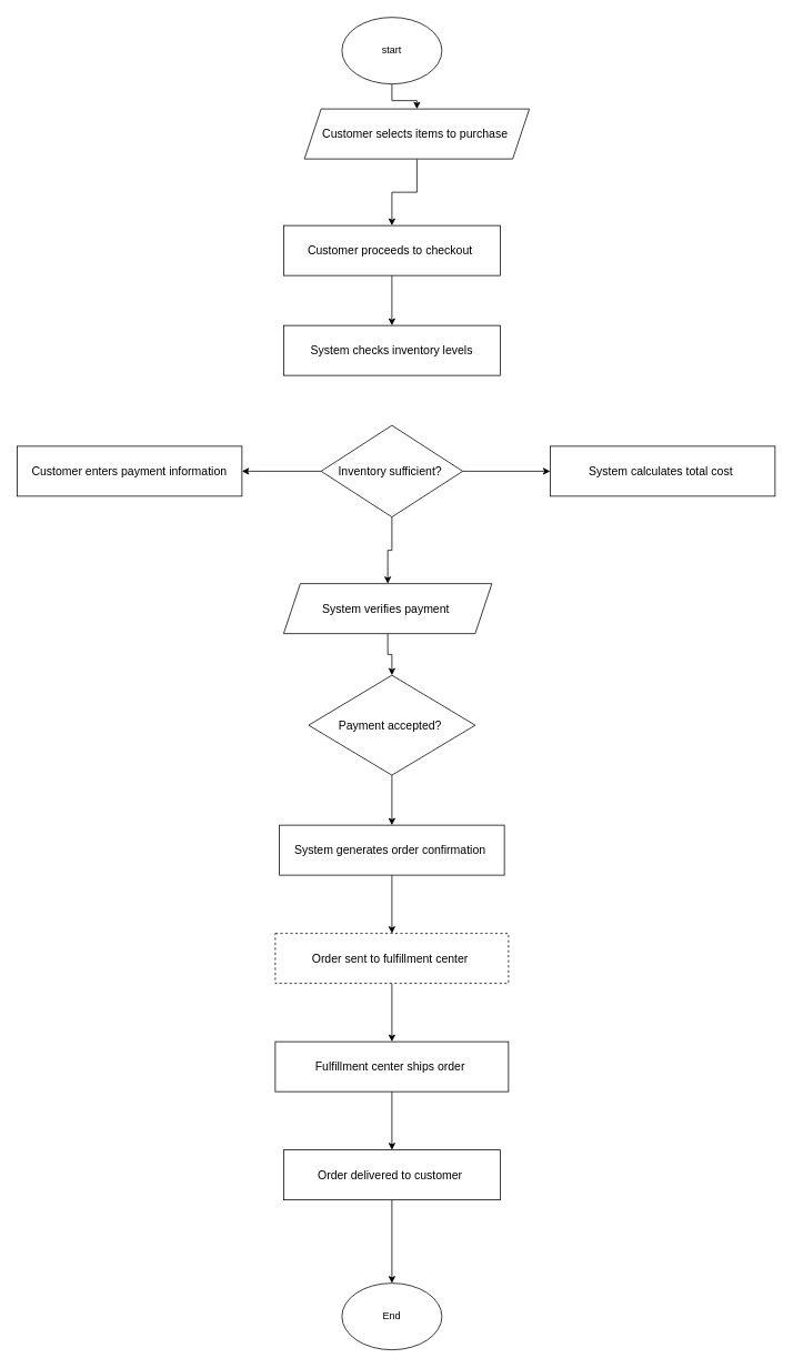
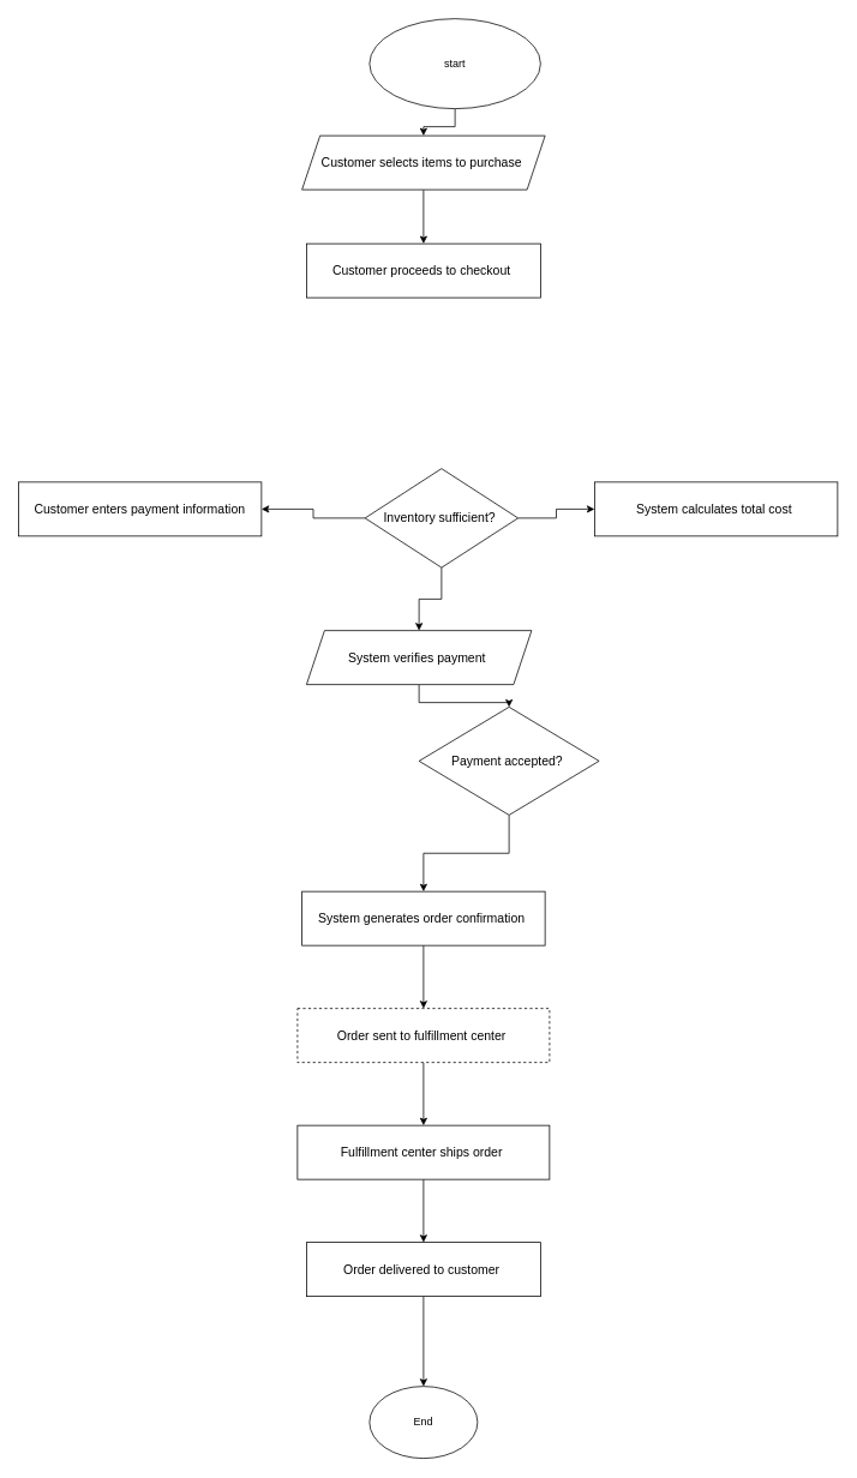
  <mxCell id="0" />
  <mxCell id="1" parent="0" />
  <mxCell id="2" style="edgeStyle=orthogonalEdgeStyle;rounded=0;orthogonalLoop=1;jettySize=auto;html=1;entryX=0.5;entryY=0;entryDx=0;entryDy=0;" edge="1" parent="1" source="3" target="5"><mxGeometry relative="1" as="geometry" /></mxCell>
- <mxCell id="3" value="start" style="ellipse;whiteSpace=wrap;html=1;" vertex="1" parent="1"><mxGeometry x="410" y="20" width="120" height="80" as="geometry" /></mxCell>
+ <mxCell id="3" value="start" style="ellipse;whiteSpace=wrap;html=1;" vertex="1" parent="1"><mxGeometry x="410" y="20" width="190" height="100" as="geometry" /></mxCell>
  <mxCell id="4" style="edgeStyle=orthogonalEdgeStyle;rounded=0;orthogonalLoop=1;jettySize=auto;html=1;exitX=0.5;exitY=1;exitDx=0;exitDy=0;entryX=0.5;entryY=0;entryDx=0;entryDy=0;" edge="1" parent="1" source="5" target="7"><mxGeometry relative="1" as="geometry" /></mxCell>
- <mxCell id="5" value="&lt;div style=&quot;box-sizing: border-box ; font-family: , &amp;#34;blinkmacsystemfont&amp;#34; , &amp;#34;segoe ui&amp;#34; , , &amp;#34;apple color emoji&amp;#34; , &amp;#34;segoe ui emoji&amp;#34; , &amp;#34;segoe ui web&amp;#34; , sans-serif ; font-size: 14px&quot;&gt;Customer selects items to purchase&amp;nbsp;&lt;/div&gt;" style="shape=parallelogram;perimeter=parallelogramPerimeter;whiteSpace=wrap;html=1;fixedSize=1;" vertex="1" parent="1"><mxGeometry x="365" y="130" width="270" height="60" as="geometry" /></mxCell>
- <mxCell id="6" style="edgeStyle=orthogonalEdgeStyle;rounded=0;orthogonalLoop=1;jettySize=auto;html=1;entryX=0.5;entryY=0;entryDx=0;entryDy=0;" edge="1" parent="1" source="7" target="8"><mxGeometry relative="1" as="geometry" /></mxCell>
+ <mxCell id="5" value="&lt;div style=&quot;box-sizing: border-box ; font-family: , &amp;#34;blinkmacsystemfont&amp;#34; , &amp;#34;segoe ui&amp;#34; , , &amp;#34;apple color emoji&amp;#34; , &amp;#34;segoe ui emoji&amp;#34; , &amp;#34;segoe ui web&amp;#34; , sans-serif ; font-size: 14px&quot;&gt;Customer selects items to purchase&amp;nbsp;&lt;/div&gt;" style="shape=parallelogram;perimeter=parallelogramPerimeter;whiteSpace=wrap;html=1;fixedSize=1;" vertex="1" parent="1"><mxGeometry x="335" y="150" width="270" height="60" as="geometry" /></mxCell>
  <mxCell id="7" value="&lt;div style=&quot;box-sizing: border-box ; font-family: , &amp;#34;blinkmacsystemfont&amp;#34; , &amp;#34;segoe ui&amp;#34; , , &amp;#34;apple color emoji&amp;#34; , &amp;#34;segoe ui emoji&amp;#34; , &amp;#34;segoe ui web&amp;#34; , sans-serif ; font-size: 14px&quot;&gt;Customer proceeds to checkout&amp;nbsp;&lt;/div&gt;" style="rounded=0;whiteSpace=wrap;html=1;" vertex="1" parent="1"><mxGeometry x="340" y="270" width="260" height="60" as="geometry" /></mxCell>
- <mxCell id="8" value="&lt;div style=&quot;box-sizing: border-box ; font-family: , &amp;#34;blinkmacsystemfont&amp;#34; , &amp;#34;segoe ui&amp;#34; , , &amp;#34;apple color emoji&amp;#34; , &amp;#34;segoe ui emoji&amp;#34; , &amp;#34;segoe ui web&amp;#34; , sans-serif ; font-size: 14px&quot;&gt;&lt;div style=&quot;box-sizing: border-box ; font-family: , &amp;#34;blinkmacsystemfont&amp;#34; , &amp;#34;segoe ui&amp;#34; , , &amp;#34;apple color emoji&amp;#34; , &amp;#34;segoe ui emoji&amp;#34; , &amp;#34;segoe ui web&amp;#34; , sans-serif&quot;&gt;System checks inventory levels&lt;/div&gt;&lt;/div&gt;" style="rounded=0;whiteSpace=wrap;html=1;" vertex="1" parent="1"><mxGeometry x="340" y="390" width="260" height="60" as="geometry" /></mxCell>
  <mxCell id="9" style="edgeStyle=orthogonalEdgeStyle;rounded=0;orthogonalLoop=1;jettySize=auto;html=1;exitX=0;exitY=0.5;exitDx=0;exitDy=0;entryX=1;entryY=0.5;entryDx=0;entryDy=0;" edge="1" parent="1" source="12" target="14"><mxGeometry relative="1" as="geometry" /></mxCell>
  <mxCell id="10" style="edgeStyle=orthogonalEdgeStyle;rounded=0;orthogonalLoop=1;jettySize=auto;html=1;entryX=0;entryY=0.5;entryDx=0;entryDy=0;" edge="1" parent="1" source="12" target="13"><mxGeometry relative="1" as="geometry" /></mxCell>
  <mxCell id="11" style="edgeStyle=orthogonalEdgeStyle;rounded=0;orthogonalLoop=1;jettySize=auto;html=1;exitX=0.5;exitY=1;exitDx=0;exitDy=0;entryX=0.5;entryY=0;entryDx=0;entryDy=0;" edge="1" parent="1" source="12" target="16"><mxGeometry relative="1" as="geometry" /></mxCell>
- <mxCell id="12" value="&lt;div style=&quot;box-sizing: border-box ; font-family: , &amp;#34;blinkmacsystemfont&amp;#34; , &amp;#34;segoe ui&amp;#34; , , &amp;#34;apple color emoji&amp;#34; , &amp;#34;segoe ui emoji&amp;#34; , &amp;#34;segoe ui web&amp;#34; , sans-serif ; font-size: 14px&quot;&gt;Inventory sufficient?&amp;nbsp;&lt;/div&gt;" style="rhombus;whiteSpace=wrap;html=1;" vertex="1" parent="1"><mxGeometry x="385" y="510" width="170" height="110" as="geometry" /></mxCell>
+ <mxCell id="12" value="&lt;div style=&quot;box-sizing: border-box ; font-family: , &amp;#34;blinkmacsystemfont&amp;#34; , &amp;#34;segoe ui&amp;#34; , , &amp;#34;apple color emoji&amp;#34; , &amp;#34;segoe ui emoji&amp;#34; , &amp;#34;segoe ui web&amp;#34; , sans-serif ; font-size: 14px&quot;&gt;Inventory sufficient?&amp;nbsp;&lt;/div&gt;" style="rhombus;whiteSpace=wrap;html=1;" vertex="1" parent="1"><mxGeometry x="405" y="520" width="170" height="110" as="geometry" /></mxCell>
  <mxCell id="13" value="&lt;div style=&quot;box-sizing: border-box ; font-family: , &amp;#34;blinkmacsystemfont&amp;#34; , &amp;#34;segoe ui&amp;#34; , , &amp;#34;apple color emoji&amp;#34; , &amp;#34;segoe ui emoji&amp;#34; , &amp;#34;segoe ui web&amp;#34; , sans-serif ; font-size: 14px&quot;&gt;System calculates total cost&amp;nbsp;&lt;/div&gt;" style="rounded=0;whiteSpace=wrap;html=1;" vertex="1" parent="1"><mxGeometry x="660" y="535" width="270" height="60" as="geometry" /></mxCell>
  <mxCell id="14" value="&lt;div style=&quot;box-sizing: border-box ; font-family: , &amp;#34;blinkmacsystemfont&amp;#34; , &amp;#34;segoe ui&amp;#34; , , &amp;#34;apple color emoji&amp;#34; , &amp;#34;segoe ui emoji&amp;#34; , &amp;#34;segoe ui web&amp;#34; , sans-serif ; font-size: 14px&quot;&gt;Customer enters payment information&lt;/div&gt;" style="rounded=0;whiteSpace=wrap;html=1;" vertex="1" parent="1"><mxGeometry x="20" y="535" width="270" height="60" as="geometry" /></mxCell>
  <mxCell id="15" style="edgeStyle=orthogonalEdgeStyle;rounded=0;orthogonalLoop=1;jettySize=auto;html=1;entryX=0.5;entryY=0;entryDx=0;entryDy=0;" edge="1" parent="1" source="16" target="18"><mxGeometry relative="1" as="geometry" /></mxCell>
  <mxCell id="16" value="&lt;div style=&quot;box-sizing: border-box ; font-family: , &amp;#34;blinkmacsystemfont&amp;#34; , &amp;#34;segoe ui&amp;#34; , , &amp;#34;apple color emoji&amp;#34; , &amp;#34;segoe ui emoji&amp;#34; , &amp;#34;segoe ui web&amp;#34; , sans-serif ; font-size: 14px&quot;&gt;System verifies payment&amp;nbsp;&lt;/div&gt;" style="shape=parallelogram;perimeter=parallelogramPerimeter;whiteSpace=wrap;html=1;fixedSize=1;" vertex="1" parent="1"><mxGeometry x="340" y="700" width="250" height="60" as="geometry" /></mxCell>
  <mxCell id="17" style="edgeStyle=orthogonalEdgeStyle;rounded=0;orthogonalLoop=1;jettySize=auto;html=1;entryX=0.5;entryY=0;entryDx=0;entryDy=0;" edge="1" parent="1" source="18" target="20"><mxGeometry relative="1" as="geometry" /></mxCell>
- <mxCell id="18" value="&lt;div style=&quot;box-sizing: border-box ; font-family: , &amp;#34;blinkmacsystemfont&amp;#34; , &amp;#34;segoe ui&amp;#34; , , &amp;#34;apple color emoji&amp;#34; , &amp;#34;segoe ui emoji&amp;#34; , &amp;#34;segoe ui web&amp;#34; , sans-serif ; font-size: 14px&quot;&gt;Payment accepted?&amp;nbsp;&lt;/div&gt;" style="rhombus;whiteSpace=wrap;html=1;" vertex="1" parent="1"><mxGeometry x="370" y="810" width="200" height="120" as="geometry" /></mxCell>
+ <mxCell id="18" value="&lt;div style=&quot;box-sizing: border-box ; font-family: , &amp;#34;blinkmacsystemfont&amp;#34; , &amp;#34;segoe ui&amp;#34; , , &amp;#34;apple color emoji&amp;#34; , &amp;#34;segoe ui emoji&amp;#34; , &amp;#34;segoe ui web&amp;#34; , sans-serif ; font-size: 14px&quot;&gt;Payment accepted?&amp;nbsp;&lt;/div&gt;" style="rhombus;whiteSpace=wrap;html=1;" vertex="1" parent="1"><mxGeometry x="465" y="785" width="200" height="120" as="geometry" /></mxCell>
  <mxCell id="19" style="edgeStyle=orthogonalEdgeStyle;rounded=0;orthogonalLoop=1;jettySize=auto;html=1;exitX=0.5;exitY=1;exitDx=0;exitDy=0;entryX=0.5;entryY=0;entryDx=0;entryDy=0;" edge="1" parent="1" source="20" target="22"><mxGeometry relative="1" as="geometry" /></mxCell>
  <mxCell id="20" value="&lt;div style=&quot;box-sizing: border-box ; font-family: , &amp;#34;blinkmacsystemfont&amp;#34; , &amp;#34;segoe ui&amp;#34; , , &amp;#34;apple color emoji&amp;#34; , &amp;#34;segoe ui emoji&amp;#34; , &amp;#34;segoe ui web&amp;#34; , sans-serif ; font-size: 14px&quot;&gt;System generates order confirmation&amp;nbsp;&lt;/div&gt;" style="rounded=0;whiteSpace=wrap;html=1;" vertex="1" parent="1"><mxGeometry x="335" y="990" width="270" height="60" as="geometry" /></mxCell>
  <mxCell id="21" style="edgeStyle=orthogonalEdgeStyle;rounded=0;orthogonalLoop=1;jettySize=auto;html=1;exitX=0.5;exitY=1;exitDx=0;exitDy=0;entryX=0.5;entryY=0;entryDx=0;entryDy=0;" edge="1" parent="1" source="22" target="24"><mxGeometry relative="1" as="geometry" /></mxCell>
  <mxCell id="22" value="&lt;div style=&quot;box-sizing: border-box ; font-family: , &amp;#34;blinkmacsystemfont&amp;#34; , &amp;#34;segoe ui&amp;#34; , , &amp;#34;apple color emoji&amp;#34; , &amp;#34;segoe ui emoji&amp;#34; , &amp;#34;segoe ui web&amp;#34; , sans-serif ; font-size: 14px&quot;&gt;&lt;div style=&quot;box-sizing: border-box ; font-family: , &amp;#34;blinkmacsystemfont&amp;#34; , &amp;#34;segoe ui&amp;#34; , , &amp;#34;apple color emoji&amp;#34; , &amp;#34;segoe ui emoji&amp;#34; , &amp;#34;segoe ui web&amp;#34; , sans-serif&quot;&gt;Order sent to fulfillment center&amp;nbsp;&lt;/div&gt;&lt;/div&gt;" style="rounded=0;whiteSpace=wrap;html=1;dashed=1;" vertex="1" parent="1"><mxGeometry x="330" y="1120" width="280" height="60" as="geometry" /></mxCell>
  <mxCell id="23" style="edgeStyle=orthogonalEdgeStyle;rounded=0;orthogonalLoop=1;jettySize=auto;html=1;exitX=0.5;exitY=1;exitDx=0;exitDy=0;entryX=0.5;entryY=0;entryDx=0;entryDy=0;" edge="1" parent="1" source="24" target="26"><mxGeometry relative="1" as="geometry" /></mxCell>
  <mxCell id="24" value="&lt;div style=&quot;box-sizing: border-box ; font-family: , &amp;#34;blinkmacsystemfont&amp;#34; , &amp;#34;segoe ui&amp;#34; , , &amp;#34;apple color emoji&amp;#34; , &amp;#34;segoe ui emoji&amp;#34; , &amp;#34;segoe ui web&amp;#34; , sans-serif ; font-size: 14px&quot;&gt;&lt;div style=&quot;box-sizing: border-box ; font-family: , &amp;#34;blinkmacsystemfont&amp;#34; , &amp;#34;segoe ui&amp;#34; , , &amp;#34;apple color emoji&amp;#34; , &amp;#34;segoe ui emoji&amp;#34; , &amp;#34;segoe ui web&amp;#34; , sans-serif&quot;&gt;&lt;div style=&quot;box-sizing: border-box ; font-family: , &amp;#34;blinkmacsystemfont&amp;#34; , &amp;#34;segoe ui&amp;#34; , , &amp;#34;apple color emoji&amp;#34; , &amp;#34;segoe ui emoji&amp;#34; , &amp;#34;segoe ui web&amp;#34; , sans-serif&quot;&gt;Fulfillment center ships order&amp;nbsp;&lt;br&gt;&lt;/div&gt;&lt;/div&gt;&lt;/div&gt;" style="rounded=0;whiteSpace=wrap;html=1;" vertex="1" parent="1"><mxGeometry x="330" y="1250" width="280" height="60" as="geometry" /></mxCell>
  <mxCell id="25" style="edgeStyle=orthogonalEdgeStyle;rounded=0;orthogonalLoop=1;jettySize=auto;html=1;exitX=0.5;exitY=1;exitDx=0;exitDy=0;entryX=0.5;entryY=0;entryDx=0;entryDy=0;" edge="1" parent="1" source="26" target="27"><mxGeometry relative="1" as="geometry" /></mxCell>
  <mxCell id="26" value="&lt;div style=&quot;box-sizing: border-box ; font-family: , &amp;#34;blinkmacsystemfont&amp;#34; , &amp;#34;segoe ui&amp;#34; , , &amp;#34;apple color emoji&amp;#34; , &amp;#34;segoe ui emoji&amp;#34; , &amp;#34;segoe ui web&amp;#34; , sans-serif ; font-size: 14px&quot;&gt;Order delivered to customer&amp;nbsp;&lt;br&gt;&lt;/div&gt;" style="rounded=0;whiteSpace=wrap;html=1;" vertex="1" parent="1"><mxGeometry x="340" y="1380" width="260" height="60" as="geometry" /></mxCell>
  <mxCell id="27" value="End" style="ellipse;whiteSpace=wrap;html=1;" vertex="1" parent="1"><mxGeometry x="410" y="1540" width="120" height="80" as="geometry" /></mxCell>
